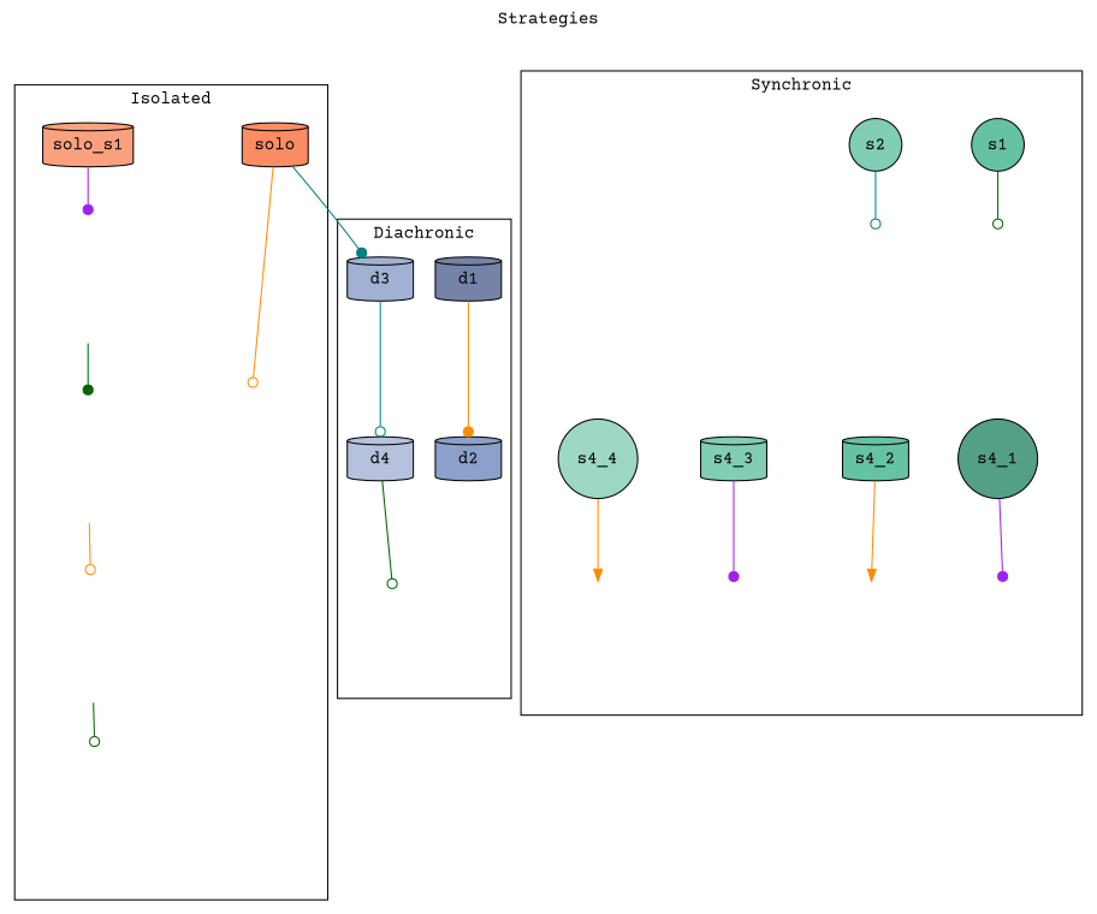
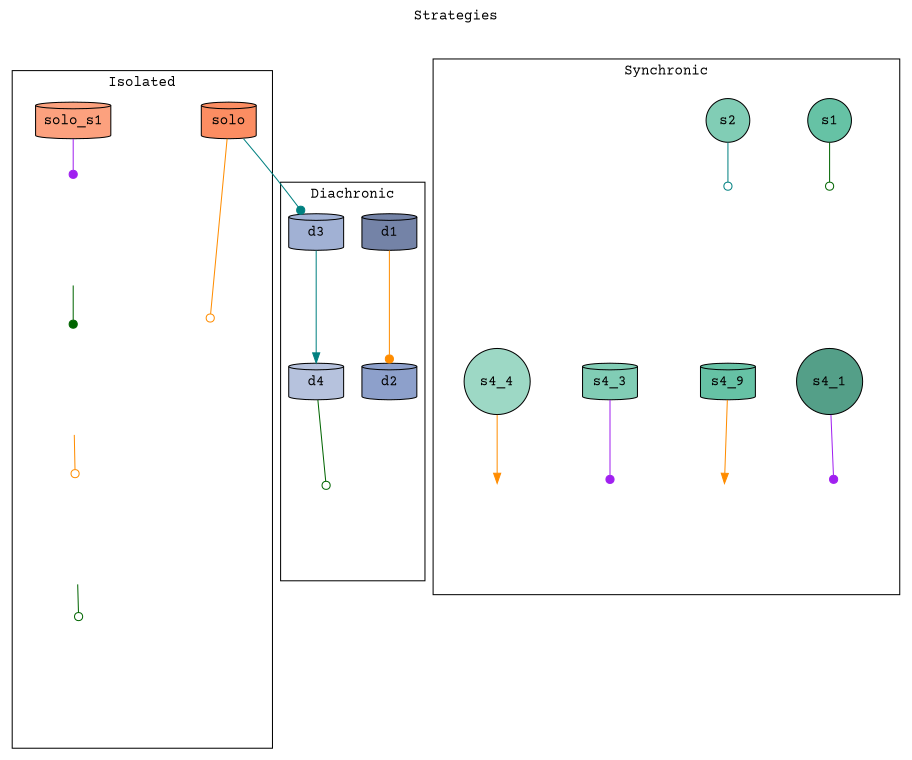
  digraph {
    fontname="Courier Prime"
    label=Strategies
    labelloc=t
    rankdir=TB
    node [fontname="Courier Prime" shape=circle style=filled]
    edge [arrowhead=odot color=darkorange fontname="Courier Prime"]
    d1 [fillcolor="#7483A7" shape=cylinder]
    d2 [fillcolor="#8DA0CB" shape=cylinder]
    d3 [fillcolor="#A1B1D4" shape=cylinder]
    d4 [fillcolor="#B6C2DD" shape=cylinder]
    dinv1 [style=invis width=0]
    solo [fillcolor="#FC8D62" shape=cylinder]
    soloinv1 [style=invis width=0]
    solo_s1 [fillcolor="#FCA17E" shape=cylinder]
    solo_s2 [style=invis width=0.2]
    soloinv2 [style=invis width=0]
    solo_s3 [style=invis width=0.2]
    solo_s4 [style=invis width=0.2]
    s4_1 [fillcolor="#549F88"]
-   s4_2 [fillcolor="#66C2A5" shape=cylinder]
+   s4_2 [fillcolor="#66C2A5" shape=cylinder label=s4_9]
    sinv1 [style=invis width=0]
    sinv2 [style=invis width=0]
    s1 [fillcolor="#66C2A5"]
    s2 [fillcolor="#81CDB5"]
    s4inv1 [style=invis width=0]
    s4inv2 [style=invis width=0]
    s4_3 [fillcolor="#81CDB5" shape=cylinder]
    s4inv3 [style=invis width=0]
    s4_4 [fillcolor="#9DD8C5"]
    s4inv4 [style=invis width=0]
    subgraph cluster_1 {
      label=Diachronic
      d1
      d2
      d3
      d4
      dinv1
    }
    subgraph cluster_2 {
      label=Isolated
      solo
      soloinv1
      solo_s1
      solo_s2
      soloinv2
      solo_s3
      solo_s4
    }
    subgraph cluster_3 {
      label=Synchronic
      subgraph sub_4 {
        label=Synchronic
        s4_1
        s4_2
        sinv1
        sinv2
      }
      subgraph cluster_5 {
        label=""
        style=invis
        sinv1
        sinv2
        s1
        s2
      }
      subgraph cluster_6 {
        label=""
        style=invis
        s4_1
        s4_2
        s4inv1
        s4inv2
        s4_3
        s4inv3
        s4_4
        s4inv4
      }
    }
    d1 -> d2 [arrowhead=dot]
-   d3 -> d4 [color=teal]
+   d3 -> d4 [arrowhead=normal color=teal]
    d4 -> dinv1 [color=darkgreen]
    solo -> d3 [arrowhead=dot color=teal]
    solo -> soloinv1 [minlen=2]
    solo_s1 -> solo_s2 [arrowhead=dot color=purple]
    solo_s2 -> solo_s3 [arrowhead=dot color=darkgreen]
    solo_s3 -> solo_s4
    solo_s4 -> soloinv2 [color=darkgreen]
    s4_1 -> s4inv1 [arrowhead=dot color=purple]
    s4_2 -> s4inv2 [arrowhead=normal]
    sinv1 -> s4_1 [style=invis arrowhead="" color=""]
    sinv1 -> s4_2 [style=invis arrowhead="" color=""]
    sinv2 -> s4_1 [style=invis arrowhead="" color=""]
    sinv2 -> s4_2 [style=invis arrowhead="" color=""]
    s1 -> sinv1 [color=darkgreen]
    s2 -> sinv2 [color=teal]
    s4_3 -> s4inv3 [arrowhead=dot color=purple]
    s4_4 -> s4inv4 [arrowhead=normal]
  }
